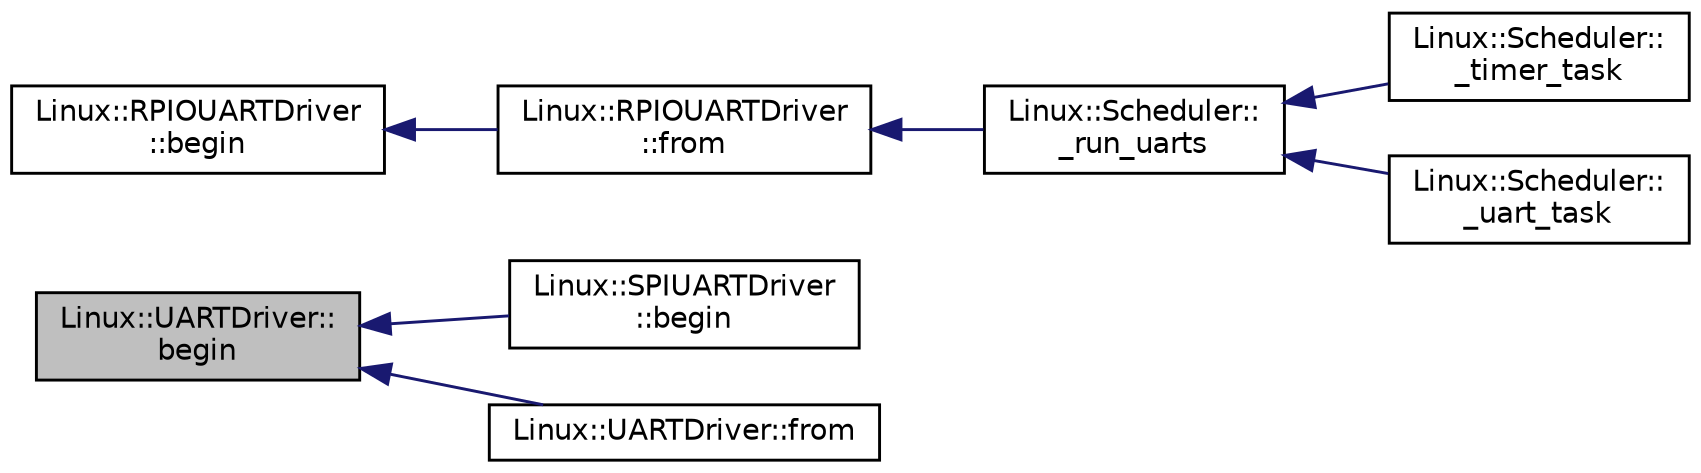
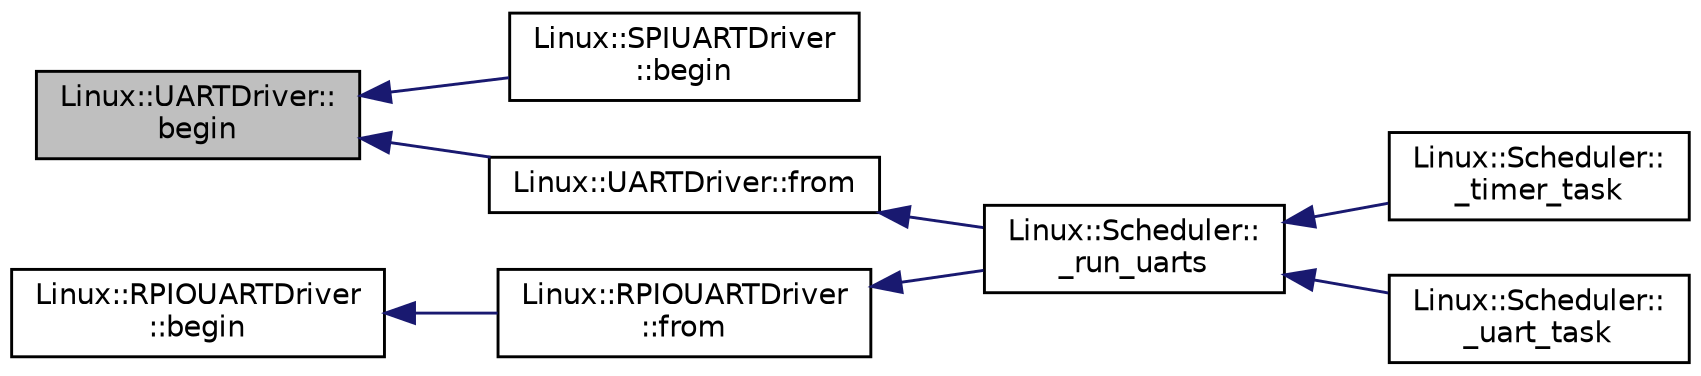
  digraph {
    rankdir=LR
    node [color=black fillcolor=white fontname=Helvetica fontsize=10 shape=record style=filled]
    edge [color=midnightblue dir=back fontname=Helvetica fontsize=10 labelfontname=Helvetica labelfontsize=10 style=solid]
    n1 [fillcolor=grey75 fontcolor=black height=0.2 label="Linux::UARTDriver::\lbegin" width=0.4]
    n2 [height=0.2 label="Linux::SPIUARTDriver\l::begin" width=0.4]
    n3 [height=0.2 label="Linux::UARTDriver::from" width=0.4]
    n4 [height=0.2 label="Linux::RPIOUARTDriver\l::begin" width=0.4]
    n5 [height=0.2 label="Linux::RPIOUARTDriver\l::from" width=0.4]
    n6 [height=0.2 label="Linux::Scheduler::\l_run_uarts" width=0.4]
    n7 [height=0.2 label="Linux::Scheduler::\l_timer_task" width=0.4]
    n8 [height=0.2 label="Linux::Scheduler::\l_uart_task" width=0.4]
    n1 -> n2
    n1 -> n3
+   n3 -> n6
    n4 -> n5
    n5 -> n6
    n6 -> n7
    n6 -> n8
  }
